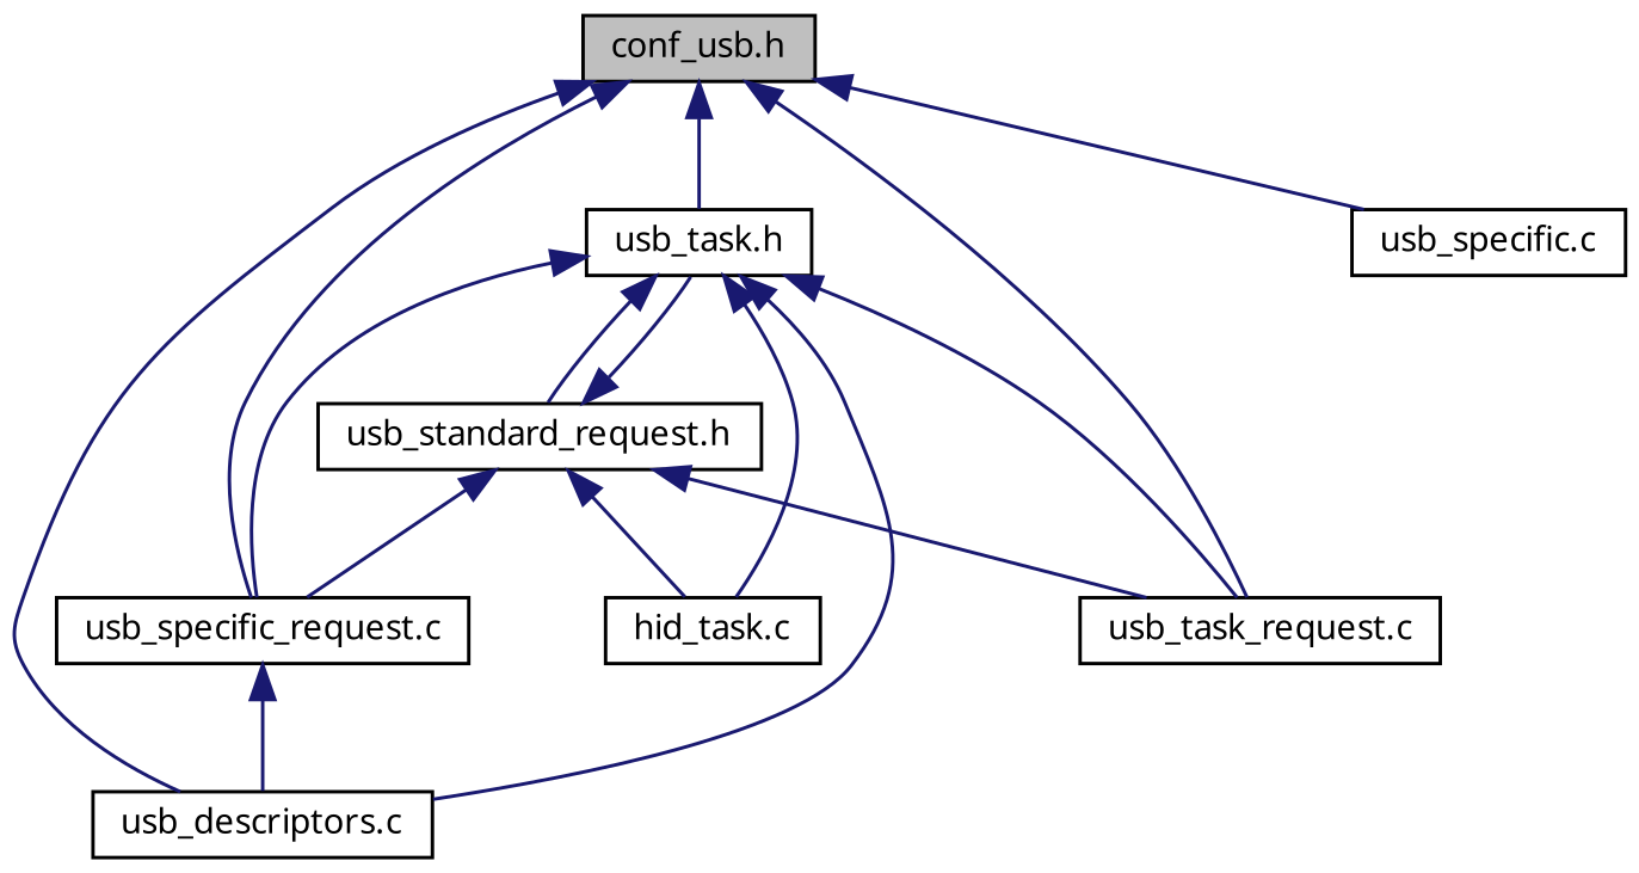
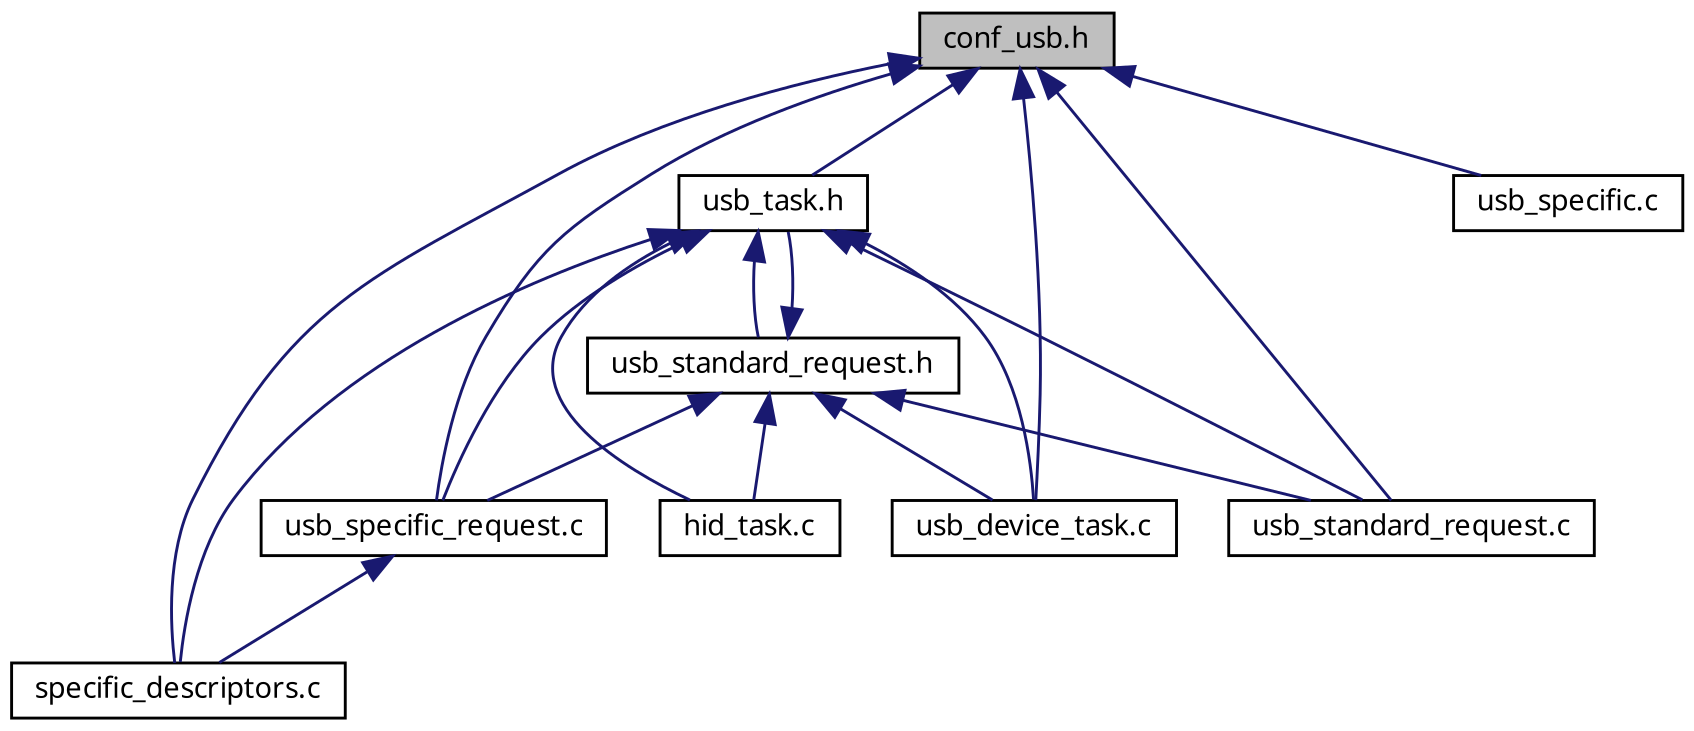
  digraph {
    node [color=black fillcolor=white fontname="FreeSans.ttf" fontsize=10 shape=record style=filled]
    edge [color=midnightblue dir=back fontname="FreeSans.ttf" fontsize=10 labelfontname="FreeSans.ttf" labelfontsize=10 style=solid]
    n1 [fillcolor=grey75 fontcolor=black height=0.2 label="conf_usb.h" width=0.4]
    n2 [height=0.2 label="usb_task.h" width=0.4]
-   n3 [height=0.2 label="usb_descriptors.c" width=0.4]
+   n3 [height=0.2 label="specific_descriptors.c" width=0.4]
    n4 [height=0.2 label="usb_specific_request.c" width=0.4]
-   n6 [height=0.2 label="usb_task_request.c" width=0.4]
+   n5 [height=0.2 label="usb_device_task.c" width=0.4]
+   n6 [height=0.2 label="usb_standard_request.c" width=0.4]
    n7 [height=0.2 label="usb_specific.c" width=0.4]
    n8 [height=0.2 label="hid_task.c" width=0.4]
    n9 [height=0.2 label="usb_standard_request.h" width=0.4]
    n1 -> n2
    n1 -> n3
    n1 -> n4
+   n1 -> n5
    n1 -> n6
    n1 -> n7
    n2 -> n3
    n2 -> n4
+   n2 -> n5
    n2 -> n6
    n2 -> n8
    n2 -> n9
    n4 -> n3
    n9 -> n2
    n9 -> n4
+   n9 -> n5
    n9 -> n6
    n9 -> n8
  }
